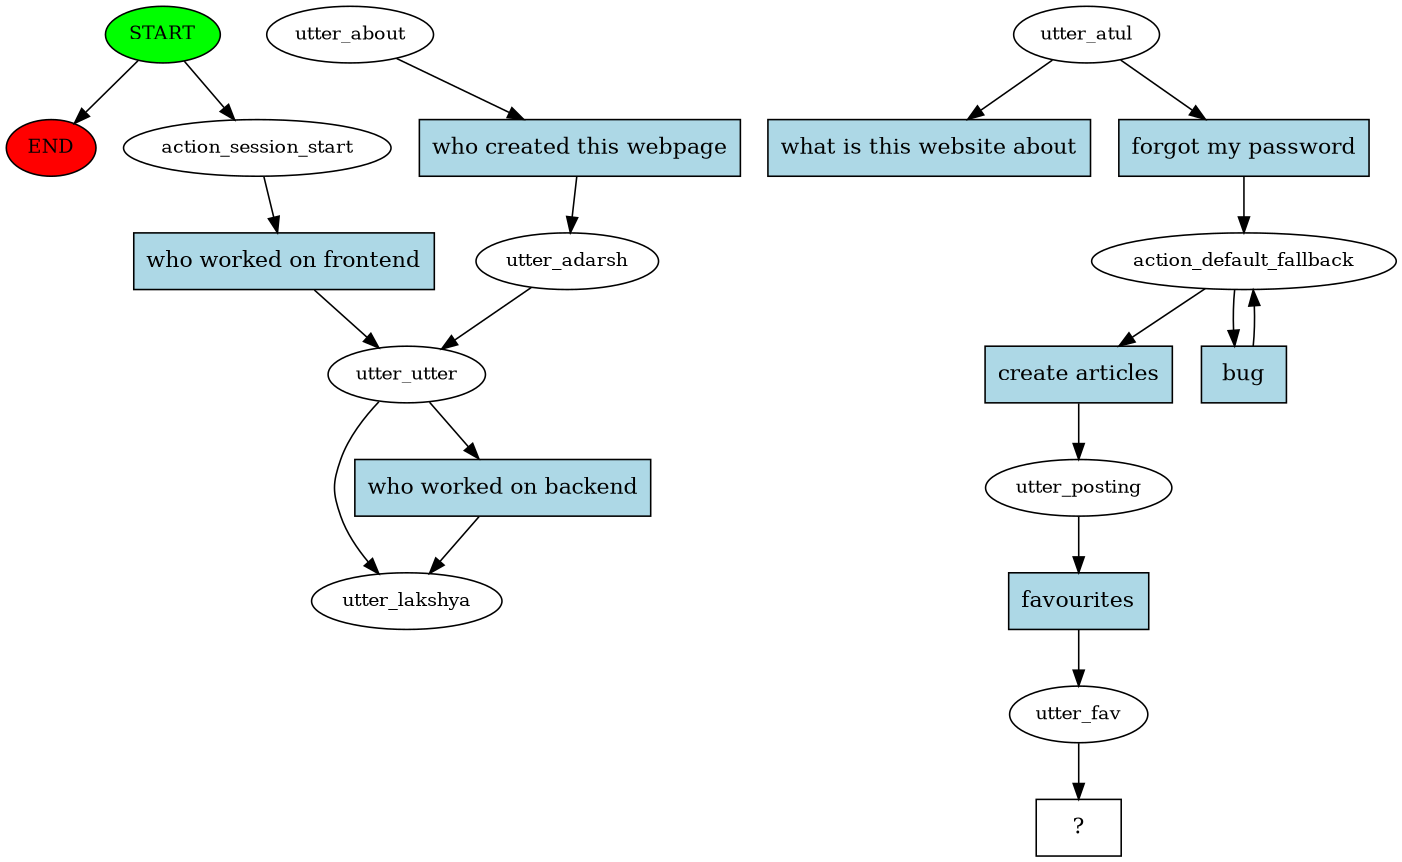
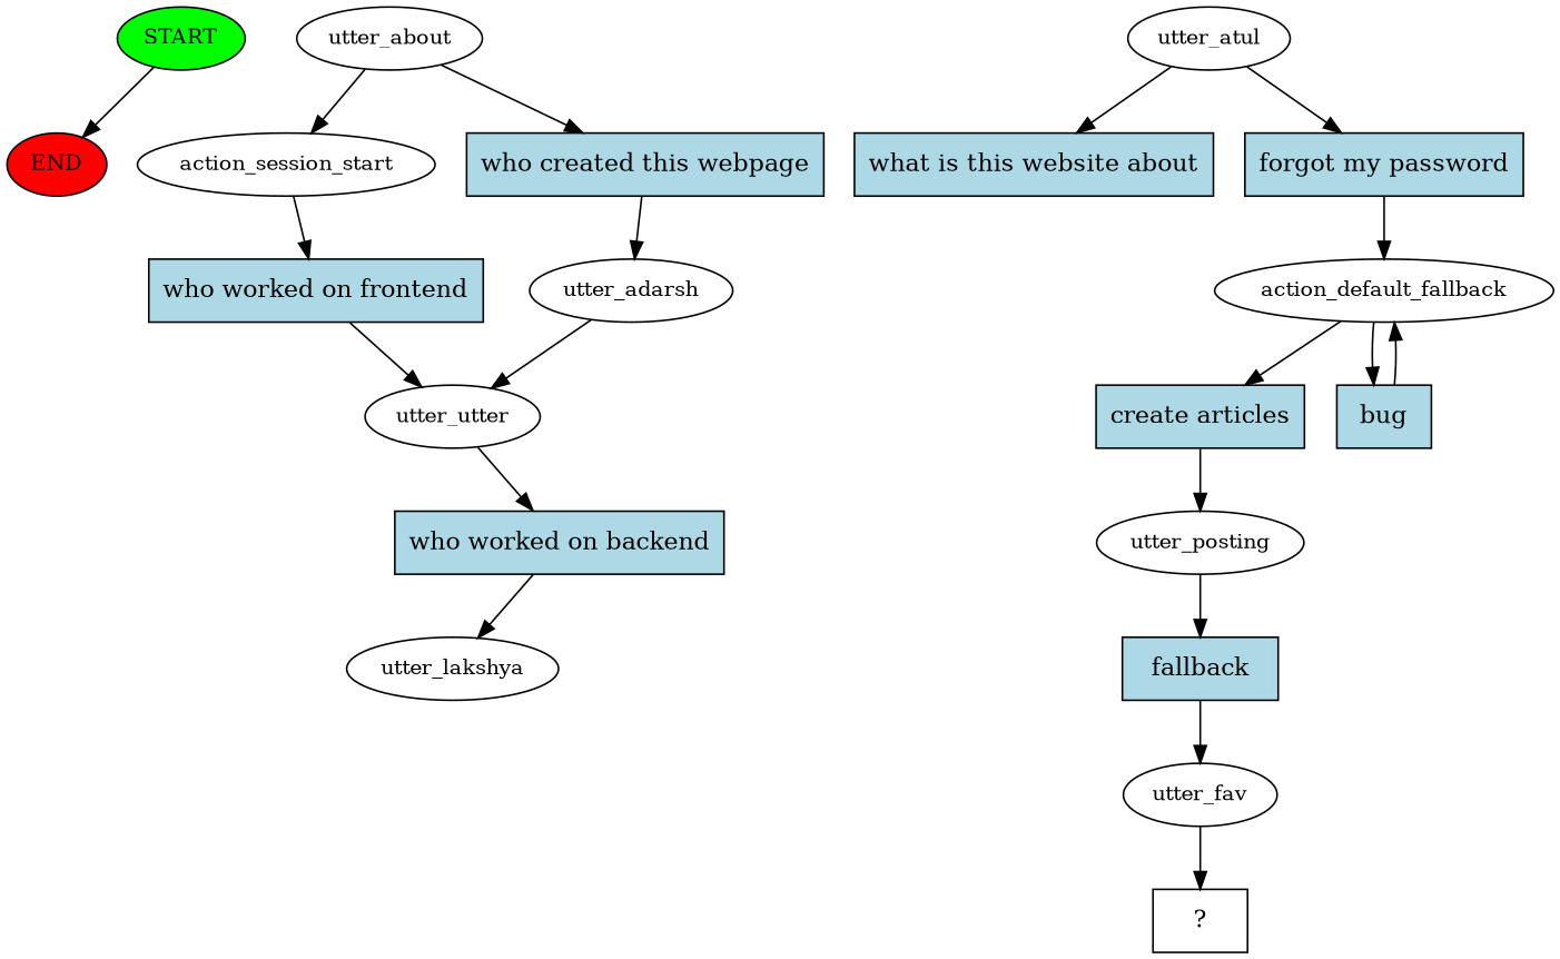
  digraph {
    node [fontsize=12]
    n1 [fillcolor=green label=START style=filled]
    n2 [fillcolor=red label=END style=filled]
    n3 [label=action_session_start]
    n4 [fillcolor=lightblue label="who worked on frontend" shape=rect style=filled fontsize=""]
    n5 [label=utter_utter]
    n6 [label=utter_lakshya]
    n7 [fillcolor=lightblue label="who worked on backend" shape=rect style=filled fontsize=""]
    n8 [label=utter_atul]
    n9 [fillcolor=lightblue label="what is this website about" shape=rect style=filled fontsize=""]
    n10 [fillcolor=lightblue label="forgot my password" shape=rect style=filled fontsize=""]
    n11 [label=action_default_fallback]
    n12 [label=utter_about]
    n13 [fillcolor=lightblue label="who created this webpage" shape=rect style=filled fontsize=""]
    n14 [label=utter_adarsh]
    n15 [fillcolor=lightblue label="create articles" shape=rect style=filled fontsize=""]
    n16 [fillcolor=lightblue label=bug shape=rect style=filled fontsize=""]
    n17 [label=utter_posting]
-   n18 [fillcolor=lightblue label=favourites shape=rect style=filled fontsize=""]
+   n18 [fillcolor=lightblue label=fallback shape=rect style=filled fontsize=""]
    n19 [label=utter_fav]
    n20 [label="  ?  " shape=rect fontsize=""]
    n1 -> n2
-   n1 -> n3
+   n12 -> n3
    n3 -> n4
    n4 -> n5
-   n5 -> n6
    n5 -> n7
    n7 -> n6
    n8 -> n9
    n8 -> n10
    n10 -> n11
    n11 -> n15
    n11 -> n16
    n12 -> n13
    n13 -> n14
    n14 -> n5
    n15 -> n17
    n16 -> n11
    n17 -> n18
    n18 -> n19
    n19 -> n20
  }
